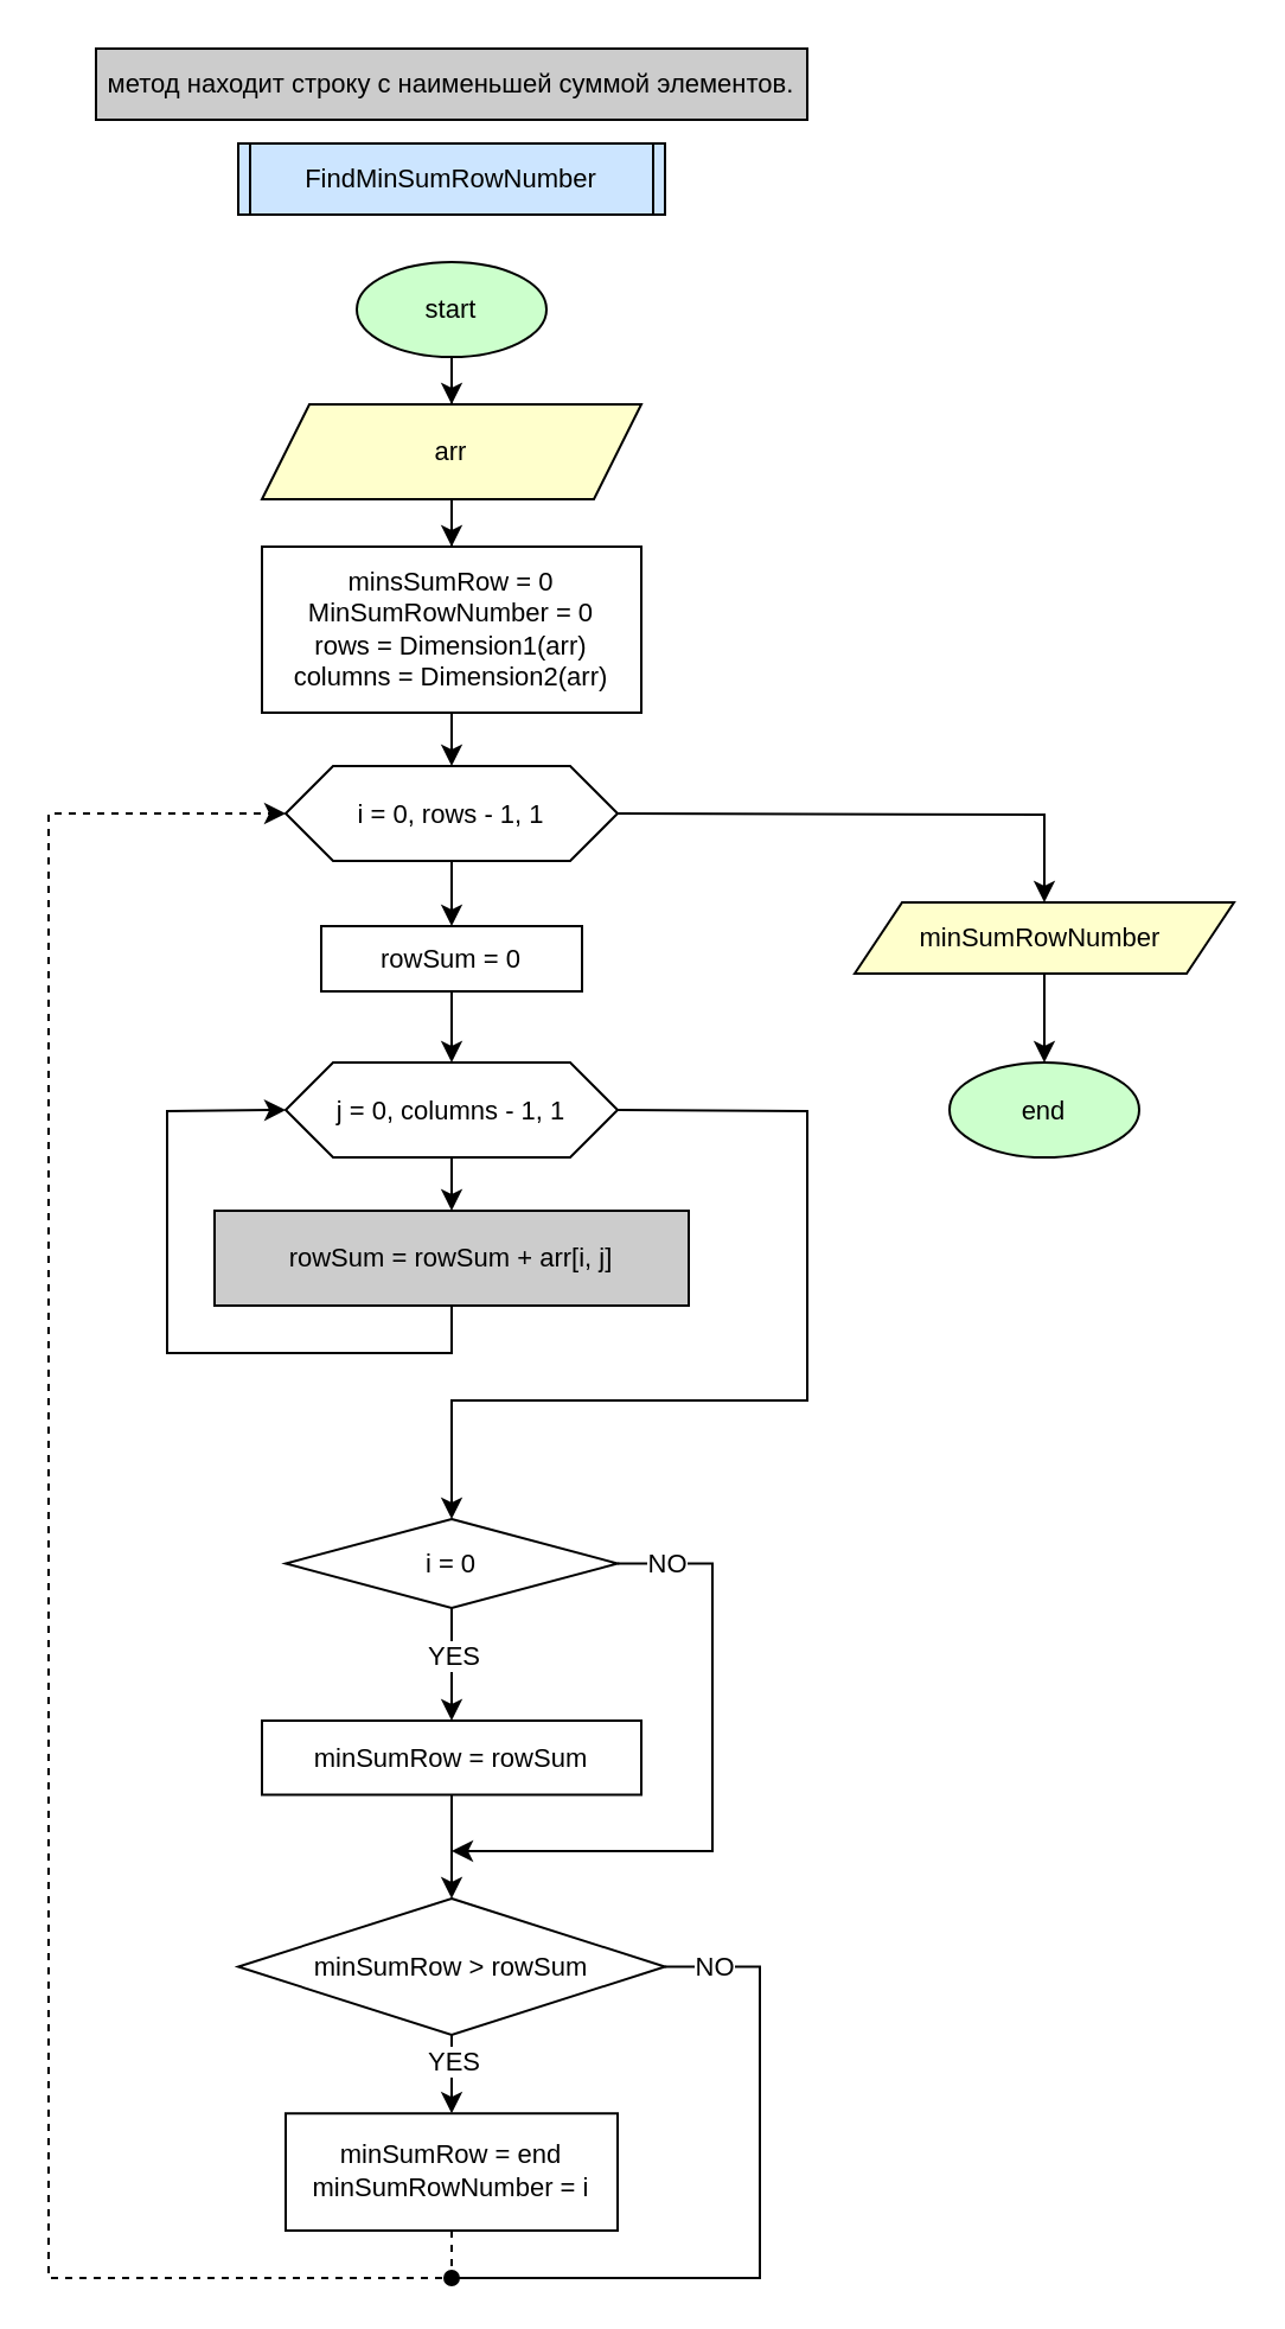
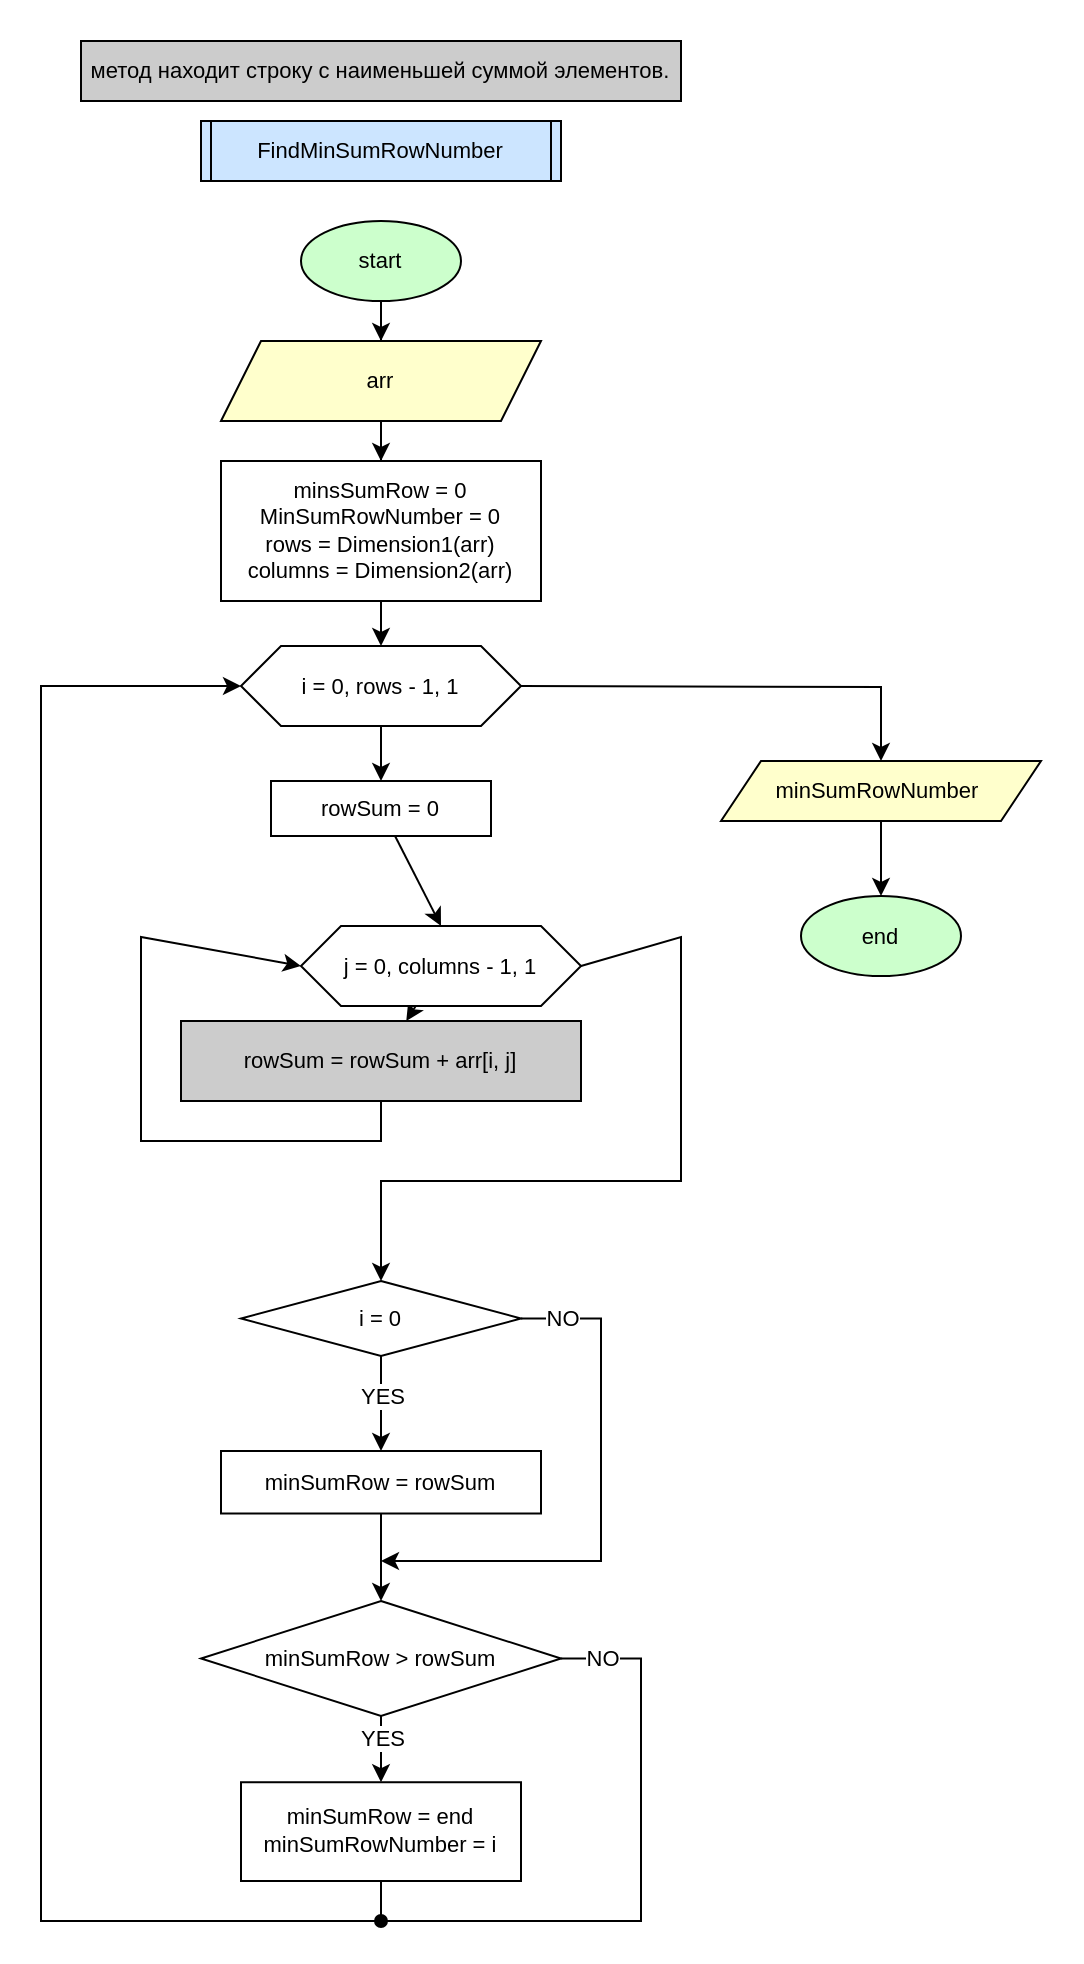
  <mxCell id="0" />
  <mxCell id="1" parent="0" />
  <mxCell id="2" value="" style="edgeStyle=orthogonalEdgeStyle;rounded=0;orthogonalLoop=1;jettySize=auto;html=1;entryX=0.5;entryY=0;entryDx=0;entryDy=0;fillColor=#FFFFFF;strokeColor=#000000;fontColor=#000000;labelBackgroundColor=none;" edge="1" parent="1" source="3" target="6"><mxGeometry relative="1" as="geometry"><mxPoint x="190.029" y="160" as="targetPoint" /></mxGeometry></mxCell>
  <mxCell id="3" value="start" style="ellipse;whiteSpace=wrap;html=1;fillColor=#CCFFCC;fontSize=11;strokeColor=#000000;fontColor=#000000;rounded=0;labelBackgroundColor=none;endArrow=classic;" vertex="1" parent="1"><mxGeometry x="150" y="110" width="80" height="40" as="geometry" /></mxCell>
  <mxCell id="4" value="&lt;div&gt;FindMinSumRowNumber&lt;/div&gt;" style="shape=process;whiteSpace=wrap;html=1;backgroundOutline=1;size=0.029;fillColor=#CCE5FF;fontSize=11;strokeColor=#000000;fontColor=#000000;rounded=0;labelBackgroundColor=none;endArrow=classic;" vertex="1" parent="1"><mxGeometry x="100" y="60" width="180" height="30" as="geometry" /></mxCell>
  <mxCell id="5" value="" style="edgeStyle=orthogonalEdgeStyle;rounded=0;orthogonalLoop=1;jettySize=auto;html=1;fillColor=#FFFFFF;strokeColor=#000000;fontColor=#000000;labelBackgroundColor=none;" edge="1" parent="1" source="6" target="7"><mxGeometry relative="1" as="geometry" /></mxCell>
  <mxCell id="6" value="arr" style="shape=parallelogram;perimeter=parallelogramPerimeter;whiteSpace=wrap;html=1;fixedSize=1;fillColor=#FFFFCC;fontSize=11;strokeColor=#000000;fontColor=#000000;rounded=0;labelBackgroundColor=none;endArrow=classic;" vertex="1" parent="1"><mxGeometry x="110" y="170" width="160" height="40" as="geometry" /></mxCell>
  <mxCell id="7" value="minsSumRow = 0&lt;br&gt;MinSumRowNumber = 0&lt;br&gt;rows = Dimension1(arr)&lt;br&gt;columns = Dimension2(arr)" style="whiteSpace=wrap;html=1;fillColor=#FFFFFF;fontSize=11;strokeColor=#000000;fontColor=#000000;rounded=0;labelBackgroundColor=none;endArrow=classic;" vertex="1" parent="1"><mxGeometry x="110" y="230" width="160" height="70" as="geometry" /></mxCell>
  <mxCell id="8" style="edgeStyle=none;rounded=0;orthogonalLoop=1;jettySize=auto;html=1;exitX=1;exitY=0.5;exitDx=0;exitDy=0;fillColor=#FFFFFF;strokeColor=#000000;fontColor=#000000;labelBackgroundColor=none;" edge="1" parent="1" source="10" target="19"><mxGeometry relative="1" as="geometry"><Array as="points"><mxPoint x="440" y="343" /></Array></mxGeometry></mxCell>
  <mxCell id="9" value="" style="edgeStyle=none;rounded=0;orthogonalLoop=1;jettySize=auto;html=1;endArrow=classic;endFill=1;fillColor=#FFFFFF;strokeColor=#000000;fontColor=#000000;labelBackgroundColor=none;" edge="1" parent="1" source="10" target="36"><mxGeometry relative="1" as="geometry" /></mxCell>
  <mxCell id="10" value="i = 0, rows&amp;nbsp;- 1, 1" style="shape=hexagon;perimeter=hexagonPerimeter2;whiteSpace=wrap;html=1;fixedSize=1;fontSize=11;rounded=0;fillColor=#FFFFFF;strokeColor=#000000;fontColor=#000000;labelBackgroundColor=none;endArrow=classic;" vertex="1" parent="1"><mxGeometry x="120" y="322.5" width="140" height="40" as="geometry" /></mxCell>
  <mxCell id="11" value="" style="edgeStyle=none;rounded=0;orthogonalLoop=1;jettySize=auto;html=1;endArrow=classic;endFill=1;fillColor=#FFFFFF;strokeColor=#000000;fontColor=#000000;labelBackgroundColor=none;" edge="1" parent="1" source="13" target="34"><mxGeometry relative="1" as="geometry" /></mxCell>
  <mxCell id="12" style="edgeStyle=none;rounded=0;orthogonalLoop=1;jettySize=auto;html=1;exitX=1;exitY=0.5;exitDx=0;exitDy=0;entryX=0.5;entryY=0;entryDx=0;entryDy=0;endArrow=classic;endFill=1;fillColor=#FFFFFF;strokeColor=#000000;fontColor=#000000;labelBackgroundColor=none;" edge="1" parent="1" source="13" target="24"><mxGeometry relative="1" as="geometry"><Array as="points"><mxPoint x="340" y="468" /><mxPoint x="340" y="590" /><mxPoint x="190" y="590" /></Array></mxGeometry></mxCell>
- <mxCell id="13" value="j = 0, columns&amp;nbsp;- 1, 1" style="shape=hexagon;perimeter=hexagonPerimeter2;whiteSpace=wrap;html=1;fixedSize=1;fontSize=11;rounded=0;fillColor=#FFFFFF;strokeColor=#000000;fontColor=#000000;labelBackgroundColor=none;endArrow=classic;" vertex="1" parent="1"><mxGeometry x="120" y="447.5" width="140" height="40" as="geometry" /></mxCell>
+ <mxCell id="13" value="j = 0, columns&amp;nbsp;- 1, 1" style="shape=hexagon;perimeter=hexagonPerimeter2;whiteSpace=wrap;html=1;fixedSize=1;fontSize=11;rounded=0;fillColor=#FFFFFF;strokeColor=#000000;fontColor=#000000;labelBackgroundColor=none;endArrow=classic;" vertex="1" parent="1"><mxGeometry x="150" y="462.5" width="140" height="40" as="geometry" /></mxCell>
  <mxCell id="14" style="edgeStyle=none;orthogonalLoop=1;jettySize=auto;html=1;entryX=0;entryY=0.5;entryDx=0;entryDy=0;fontSize=11;rounded=0;exitX=0.5;exitY=1;exitDx=0;exitDy=0;fillColor=#FFFFFF;strokeColor=#000000;fontColor=#000000;labelBackgroundColor=none;" edge="1" parent="1" source="34" target="13"><mxGeometry relative="1" as="geometry"><Array as="points"><mxPoint x="190" y="570" /><mxPoint x="70" y="570" /><mxPoint x="70" y="468" /></Array><mxPoint x="190" y="690" as="sourcePoint" /></mxGeometry></mxCell>
  <mxCell id="15" value="" style="edgeStyle=none;rounded=0;orthogonalLoop=1;jettySize=auto;html=1;entryX=0.5;entryY=0;entryDx=0;entryDy=0;exitX=0.5;exitY=1;exitDx=0;exitDy=0;fillColor=#FFFFFF;strokeColor=#000000;fontColor=#000000;labelBackgroundColor=none;" edge="1" parent="1" source="7" target="10"><mxGeometry relative="1" as="geometry"><mxPoint x="250" y="320" as="targetPoint" /><mxPoint x="190" y="310" as="sourcePoint" /></mxGeometry></mxCell>
  <mxCell id="16" value="end" style="ellipse;whiteSpace=wrap;html=1;fillColor=#ccffcc;rounded=0;fontSize=11;strokeColor=#000000;fontColor=#000000;labelBackgroundColor=none;endArrow=classic;" vertex="1" parent="1"><mxGeometry x="400" y="447.5" width="80" height="40" as="geometry" /></mxCell>
  <mxCell id="17" value="метод находит строку с наименьшей суммой элементов." style="rounded=0;whiteSpace=wrap;html=1;fillColor=#CCCCCC;fontSize=11;strokeColor=#000000;fontColor=#000000;labelBackgroundColor=none;endArrow=classic;" vertex="1" parent="1"><mxGeometry x="40" y="20" width="300" height="30" as="geometry" /></mxCell>
  <mxCell id="18" value="" style="edgeStyle=none;rounded=0;orthogonalLoop=1;jettySize=auto;html=1;endArrow=classic;endFill=1;entryX=0.5;entryY=0;entryDx=0;entryDy=0;fillColor=#FFFFFF;strokeColor=#000000;fontColor=#000000;labelBackgroundColor=none;" edge="1" parent="1" source="19" target="16"><mxGeometry relative="1" as="geometry" /></mxCell>
  <mxCell id="19" value="minSumRowNumber&amp;nbsp;" style="shape=parallelogram;perimeter=parallelogramPerimeter;whiteSpace=wrap;html=1;fixedSize=1;fillColor=#FFFFCC;fontSize=11;strokeColor=#000000;fontColor=#000000;rounded=0;labelBackgroundColor=none;endArrow=classic;" vertex="1" parent="1"><mxGeometry x="360" y="380" width="160" height="30" as="geometry" /></mxCell>
  <mxCell id="20" style="edgeStyle=orthogonalEdgeStyle;rounded=0;orthogonalLoop=1;jettySize=auto;html=1;exitX=1;exitY=0.5;exitDx=0;exitDy=0;endArrow=classic;endFill=1;fillColor=#FFFFFF;strokeColor=#000000;fontColor=#000000;labelBackgroundColor=none;" edge="1" parent="1" source="24"><mxGeometry relative="1" as="geometry"><mxPoint x="190" y="780" as="targetPoint" /><Array as="points"><mxPoint x="300" y="659" /><mxPoint x="300" y="780" /></Array></mxGeometry></mxCell>
  <mxCell id="21" value="NO" style="edgeLabel;html=1;align=center;verticalAlign=middle;resizable=0;points=[];fontColor=#000000;labelBackgroundColor=#FFFFFF;" vertex="1" connectable="0" parent="20"><mxGeometry x="-0.607" relative="1" as="geometry"><mxPoint x="-20" y="-13" as="offset" /></mxGeometry></mxCell>
  <mxCell id="22" value="" style="edgeStyle=orthogonalEdgeStyle;rounded=0;orthogonalLoop=1;jettySize=auto;html=1;fillColor=#FFFFFF;strokeColor=#000000;fontColor=#000000;labelBackgroundColor=none;" edge="1" parent="1" source="24" target="31"><mxGeometry relative="1" as="geometry" /></mxCell>
  <mxCell id="23" value="YES" style="edgeLabel;html=1;align=center;verticalAlign=middle;resizable=0;points=[];fontColor=#000000;labelBackgroundColor=#FFFFFF;" vertex="1" connectable="0" parent="22"><mxGeometry x="-0.766" relative="1" as="geometry"><mxPoint y="14" as="offset" /></mxGeometry></mxCell>
  <mxCell id="24" value="i = 0" style="rhombus;whiteSpace=wrap;html=1;rounded=0;fontSize=11;fillColor=#FFFFFF;strokeColor=#000000;fontColor=#000000;labelBackgroundColor=none;endArrow=classic;" vertex="1" parent="1"><mxGeometry x="120" y="640" width="140" height="37.5" as="geometry" /></mxCell>
  <mxCell id="25" value="" style="edgeStyle=orthogonalEdgeStyle;rounded=0;orthogonalLoop=1;jettySize=auto;html=1;fillColor=#FFFFFF;strokeColor=#000000;fontColor=#000000;labelBackgroundColor=none;" edge="1" parent="1" source="29" target="33"><mxGeometry relative="1" as="geometry" /></mxCell>
  <mxCell id="26" value="YES" style="edgeLabel;html=1;align=center;verticalAlign=middle;resizable=0;points=[];fontColor=#000000;labelBackgroundColor=#FFFFFF;" vertex="1" connectable="0" parent="25"><mxGeometry x="-0.722" y="-1" relative="1" as="geometry"><mxPoint x="1" y="4" as="offset" /></mxGeometry></mxCell>
  <mxCell id="27" value="" style="edgeStyle=orthogonalEdgeStyle;rounded=0;orthogonalLoop=1;jettySize=auto;html=1;endArrow=oval;endFill=1;fillColor=#FFFFFF;strokeColor=#000000;fontColor=#000000;labelBackgroundColor=none;" edge="1" parent="1" source="29"><mxGeometry relative="1" as="geometry"><mxPoint x="190" y="960" as="targetPoint" /><Array as="points"><mxPoint x="320" y="829" /><mxPoint x="320" y="960" /></Array></mxGeometry></mxCell>
  <mxCell id="28" value="NO" style="edgeLabel;html=1;align=center;verticalAlign=middle;resizable=0;points=[];fontColor=#000000;labelBackgroundColor=#FFFFFF;" vertex="1" connectable="0" parent="27"><mxGeometry x="-0.184" y="-1" relative="1" as="geometry"><mxPoint x="-19" y="-83" as="offset" /></mxGeometry></mxCell>
  <mxCell id="29" value="minSumRow &amp;gt; rowSum" style="rhombus;whiteSpace=wrap;html=1;rounded=0;fontSize=11;fillColor=#FFFFFF;strokeColor=#000000;fontColor=#000000;labelBackgroundColor=none;endArrow=classic;" vertex="1" parent="1"><mxGeometry x="100" y="800" width="180" height="57.5" as="geometry" /></mxCell>
  <mxCell id="30" style="edgeStyle=orthogonalEdgeStyle;rounded=0;orthogonalLoop=1;jettySize=auto;html=1;exitX=0.5;exitY=1;exitDx=0;exitDy=0;entryX=0.5;entryY=0;entryDx=0;entryDy=0;fillColor=#FFFFFF;strokeColor=#000000;fontColor=#000000;labelBackgroundColor=none;" edge="1" parent="1" source="31" target="29"><mxGeometry relative="1" as="geometry"><mxPoint x="190" y="820" as="targetPoint" /></mxGeometry></mxCell>
  <mxCell id="31" value="minSumRow = rowSum" style="whiteSpace=wrap;html=1;rounded=0;fontSize=11;fillColor=#FFFFFF;strokeColor=#000000;fontColor=#000000;labelBackgroundColor=none;endArrow=classic;" vertex="1" parent="1"><mxGeometry x="110" y="725" width="160" height="31.25" as="geometry" /></mxCell>
- <mxCell id="32" style="edgeStyle=orthogonalEdgeStyle;rounded=0;orthogonalLoop=1;jettySize=auto;html=1;exitX=0.5;exitY=1;exitDx=0;exitDy=0;endArrow=classic;endFill=1;entryX=0;entryY=0.5;entryDx=0;entryDy=0;fillColor=#FFFFFF;strokeColor=#000000;fontColor=#000000;labelBackgroundColor=none;dashed=1;" edge="1" parent="1" source="33" target="10"><mxGeometry relative="1" as="geometry"><mxPoint x="90" y="350" as="targetPoint" /><Array as="points"><mxPoint x="190" y="960" /><mxPoint x="20" y="960" /><mxPoint x="20" y="343" /><mxPoint x="120" y="343" /></Array></mxGeometry></mxCell>
+ <mxCell id="32" style="edgeStyle=orthogonalEdgeStyle;rounded=0;orthogonalLoop=1;jettySize=auto;html=1;exitX=0.5;exitY=1;exitDx=0;exitDy=0;endArrow=classic;endFill=1;entryX=0;entryY=0.5;entryDx=0;entryDy=0;fillColor=#FFFFFF;strokeColor=#000000;fontColor=#000000;labelBackgroundColor=none;" edge="1" parent="1" source="33" target="10"><mxGeometry relative="1" as="geometry"><mxPoint x="90" y="350" as="targetPoint" /><Array as="points"><mxPoint x="190" y="960" /><mxPoint x="20" y="960" /><mxPoint x="20" y="343" /><mxPoint x="120" y="343" /></Array></mxGeometry></mxCell>
  <mxCell id="33" value="minSumRow = end&lt;br&gt;minSumRowNumber = i" style="whiteSpace=wrap;html=1;rounded=0;fontSize=11;fillColor=#FFFFFF;strokeColor=#000000;fontColor=#000000;labelBackgroundColor=none;endArrow=classic;" vertex="1" parent="1"><mxGeometry x="120" y="890.62" width="140" height="49.38" as="geometry" /></mxCell>
  <mxCell id="34" value="rowSum = rowSum + arr[i, j]" style="whiteSpace=wrap;html=1;rounded=0;fontSize=11;fillColor=#cccccc;strokeColor=#000000;fontColor=#000000;labelBackgroundColor=none;endArrow=classic;" vertex="1" parent="1"><mxGeometry x="90" y="510" width="200" height="40" as="geometry" /></mxCell>
  <mxCell id="35" value="" style="edgeStyle=none;rounded=0;orthogonalLoop=1;jettySize=auto;html=1;endArrow=classic;endFill=1;entryX=0.5;entryY=0;entryDx=0;entryDy=0;fillColor=#FFFFFF;strokeColor=#000000;fontColor=#000000;labelBackgroundColor=none;" edge="1" parent="1" source="36" target="13"><mxGeometry relative="1" as="geometry" /></mxCell>
  <mxCell id="36" value="rowSum = 0" style="whiteSpace=wrap;html=1;rounded=0;fontSize=11;fillColor=#FFFFFF;strokeColor=#000000;fontColor=#000000;labelBackgroundColor=none;endArrow=classic;" vertex="1" parent="1"><mxGeometry x="135" y="390" width="110" height="27.5" as="geometry" /></mxCell>
